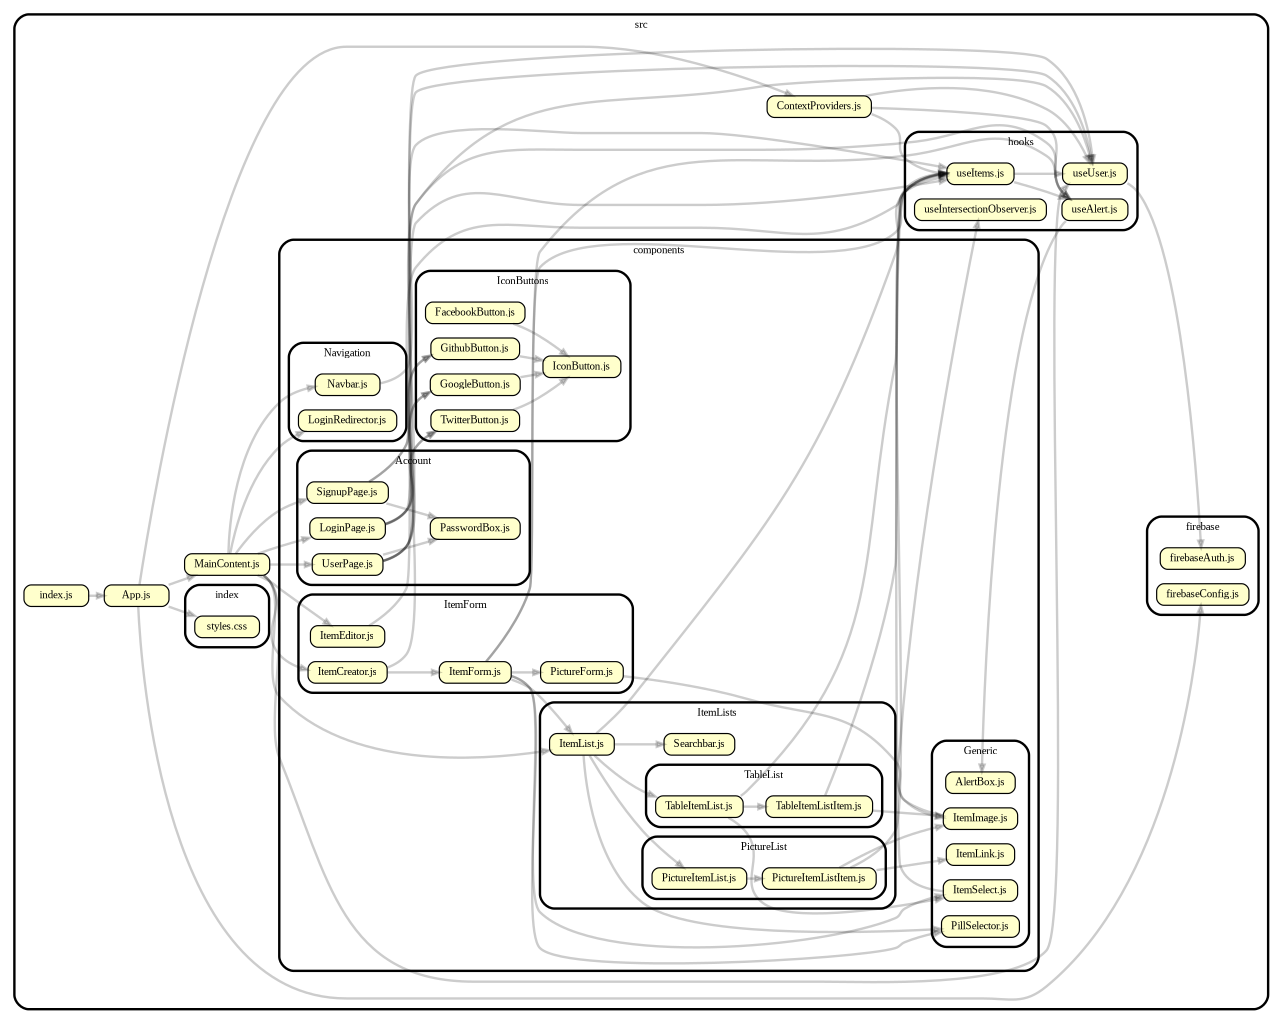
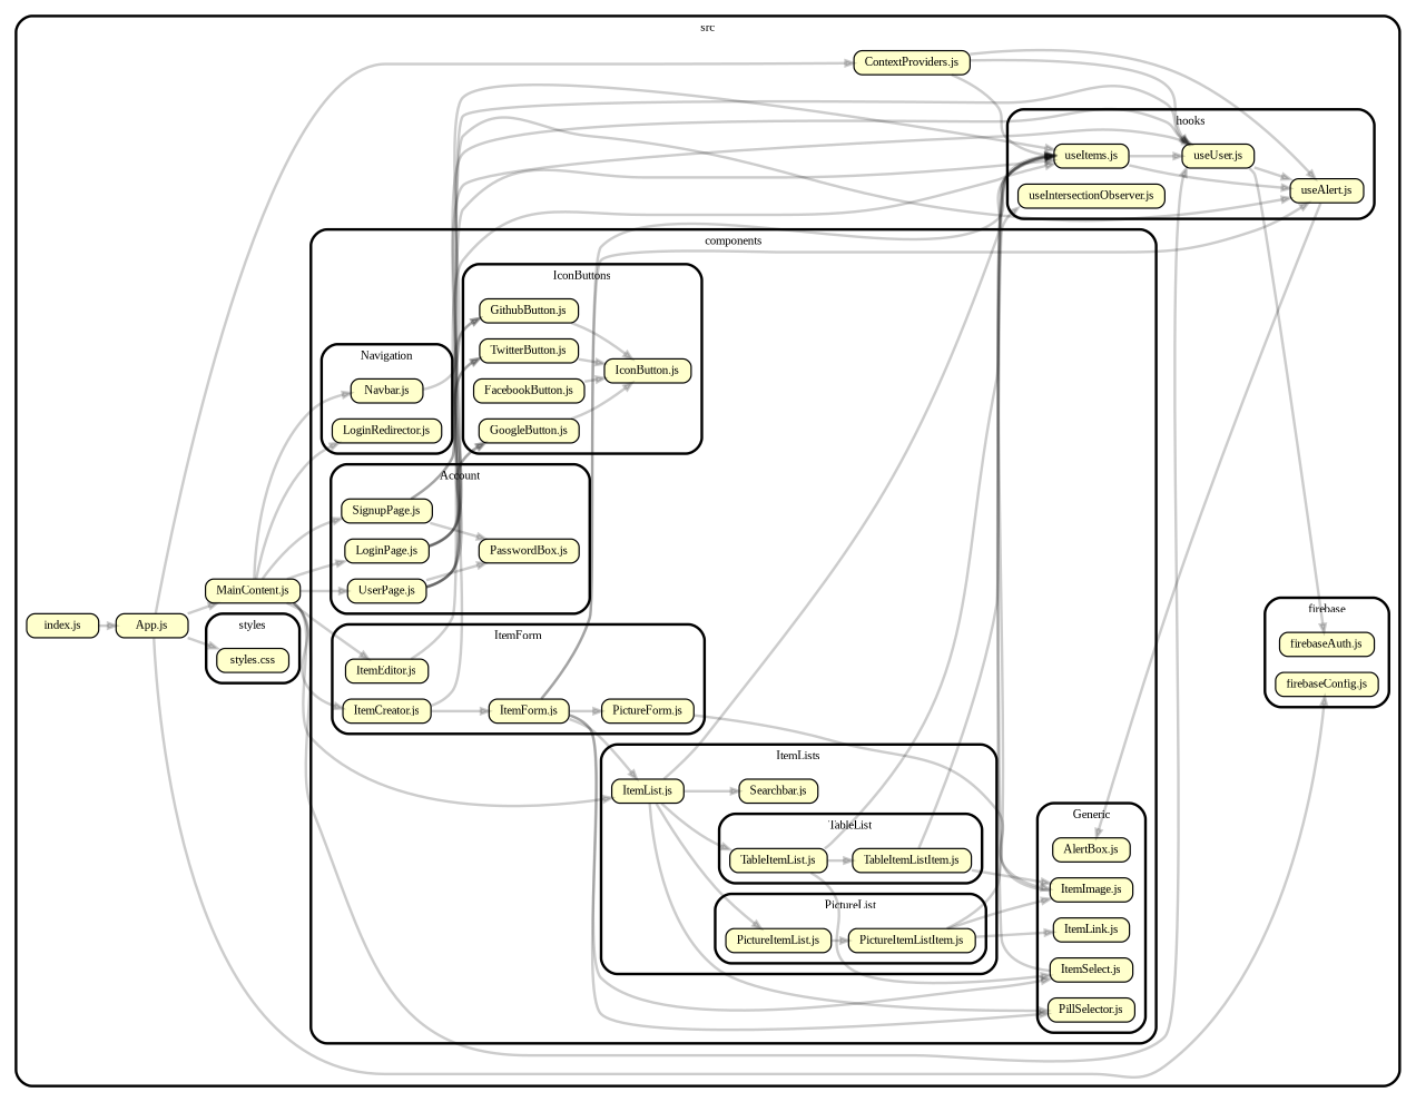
  strict digraph {
    compound=true
    fillcolor="#ffffff"
    fontname="Liberation Serif"
    fontsize=9
    nodesep=0.16
    ordering=out
    rankdir=LR
    ranksep=0.18
    splines=true
    style="rounded,bold,filled"
    node [color=black fillcolor="#ffffcc" fontcolor=black fontname="Liberation Serif" fontsize=9 shape=box style="rounded, filled"]
    edge [arrowhead=normal arrowsize=0.6 color="#00000033" fontname="Liberation Serif" fontsize=9 penwidth=2.0]
    n1 [height=0.2 label=<LoginPage.js>]
    n2 [height=0.2 label=<SignupPage.js>]
    n3 [height=0.2 label=<UserPage.js>]
    n4 [height=0.2 label=<PasswordBox.js>]
    n5 [height=0.2 label=<AlertBox.js>]
    n6 [height=0.2 label=<ItemImage.js>]
    n7 [height=0.2 label=<ItemLink.js>]
    n8 [height=0.2 label=<ItemSelect.js>]
    n9 [height=0.2 label=<PillSelector.js>]
    n10 [height=0.2 label=<GithubButton.js>]
    n11 [height=0.2 label=<GoogleButton.js>]
    n12 [height=0.2 label=<TwitterButton.js>]
    n13 [height=0.2 label=<FacebookButton.js>]
    n14 [height=0.2 label=<IconButton.js>]
    n15 [height=0.2 label=<PictureItemList.js>]
    n16 [height=0.2 label=<PictureItemListItem.js>]
    n17 [height=0.2 label=<TableItemList.js>]
    n18 [height=0.2 label=<TableItemListItem.js>]
    n19 [height=0.2 label=<ItemList.js>]
    n20 [height=0.2 label=<Searchbar.js>]
    n21 [height=0.2 label=<ItemCreator.js>]
    n22 [height=0.2 label=<ItemEditor.js>]
    n23 [height=0.2 label=<ItemForm.js>]
    n24 [height=0.2 label=<PictureForm.js>]
    n25 [height=0.2 label=<LoginRedirector.js>]
    n26 [height=0.2 label=<Navbar.js>]
    n27 [height=0.2 label=<firebaseConfig.js>]
    n28 [height=0.2 label=<firebaseAuth.js>]
    n29 [height=0.2 label=<useAlert.js>]
    n30 [height=0.2 label=<useItems.js>]
    n31 [height=0.2 label=<useUser.js>]
    n32 [height=0.2 label=<useIntersectionObserver.js>]
    n33 [height=0.2 label=<styles.css>]
    n34 [height=0.2 label=<App.js>]
    n35 [height=0.2 label=<ContextProviders.js>]
    n36 [height=0.2 label=<MainContent.js>]
    n37 [height=0.2 label=<index.js>]
    subgraph cluster_1 {
      label=src
      n34
      n35
      n36
      n37
      subgraph cluster_2 {
        label=components
        subgraph cluster_3 {
          label=Account
          n1
          n2
          n3
          n4
        }
        subgraph cluster_4 {
          label=Generic
          n5
          n6
          n7
          n8
          n9
        }
        subgraph cluster_5 {
          label=IconButtons
          n10
          n11
          n12
          n13
          n14
        }
        subgraph cluster_6 {
          label=ItemLists
          n19
          n20
          subgraph cluster_7 {
            label=PictureList
            n15
            n16
          }
          subgraph cluster_8 {
            label=TableList
            n17
            n18
          }
        }
        subgraph cluster_9 {
          label=ItemForm
          n21
          n22
          n23
          n24
        }
        subgraph cluster_10 {
          label=Navigation
          n25
          n26
        }
      }
      subgraph cluster_11 {
        label=firebase
        n27
        n28
      }
      subgraph cluster_12 {
        label=hooks
        n29
        n30
        n31
        n32
      }
      subgraph cluster_13 {
-       label=index
+       label=styles
        n33
      }
    }
    n1 -> n10
    n1 -> n11
    n1 -> n12
    n1 -> n31
    n2 -> n4
    n2 -> n29
    n2 -> n31
    n3 -> n4
    n3 -> n10
    n3 -> n11
    n3 -> n12
    n3 -> n31
    n6 -> n32
    n8 -> n30
    n10 -> n14
    n11 -> n14
    n12 -> n14
    n13 -> n14
    n15 -> n16
    n16 -> n6
    n16 -> n7
    n16 -> n30
    n17 -> n8
    n17 -> n18
    n17 -> n30
    n18 -> n6
    n18 -> n30
    n19 -> n9
    n19 -> n15
    n19 -> n17
    n19 -> n20
    n19 -> n30
    n21 -> n23
    n21 -> n30
    n22 -> n30
    n23 -> n8
    n23 -> n9
    n23 -> n19
    n23 -> n24
    n23 -> n29
    n23 -> n30
    n24 -> n6
    n26 -> n30
    n29 -> n5
    n30 -> n29
    n30 -> n31
    n31 -> n28
+   n31 -> n29
    n34 -> n27
    n34 -> n33
    n34 -> n35
    n34 -> n36
    n35 -> n29
    n35 -> n30
    n35 -> n31
    n36 -> n1
    n36 -> n2
    n36 -> n3
    n36 -> n19
    n36 -> n21
    n36 -> n22
    n36 -> n25
    n36 -> n26
    n36 -> n31
    n37 -> n34
  }
